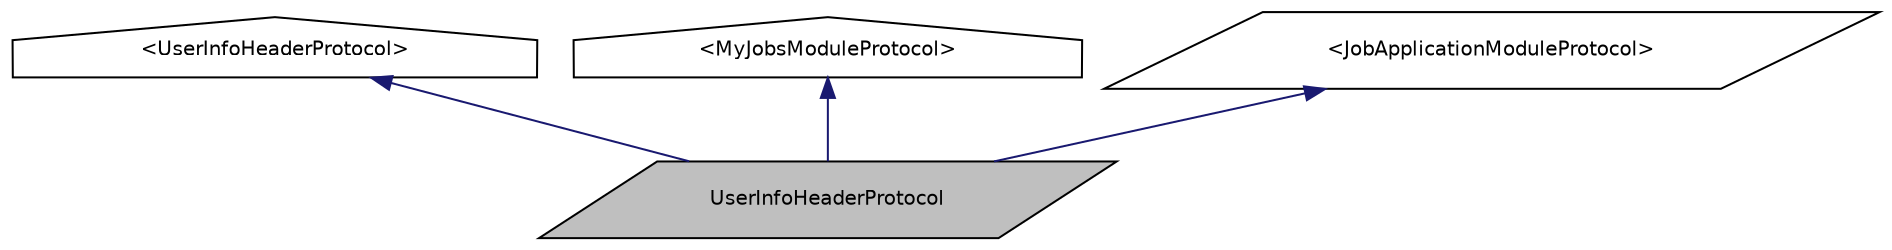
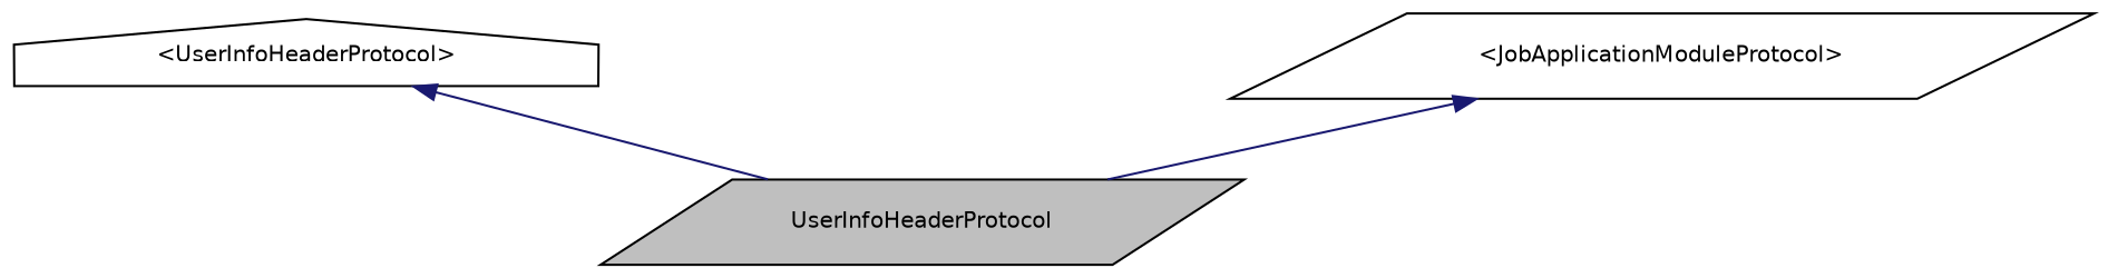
  digraph {
    node [color=black fillcolor=white fontname=Helvetica fontsize=10 shape=parallelogram style=filled]
    edge [color=midnightblue dir=back fontname=Helvetica fontsize=10 labelfontname=Helvetica labelfontsize=10 style=solid]
    n1 [fillcolor=grey75 fontcolor=black height=0.2 label=UserInfoHeaderProtocol width=0.4]
    n2 [height=0.2 label="\<UserInfoHeaderProtocol\>" shape=house width=0.4]
-   n3 [height=0.2 label="\<MyJobsModuleProtocol\>" shape=house width=0.4]
    n4 [height=0.2 label="\<JobApplicationModuleProtocol\>" width=0.4]
    n2 -> n1
-   n3 -> n1
    n4 -> n1
  }
